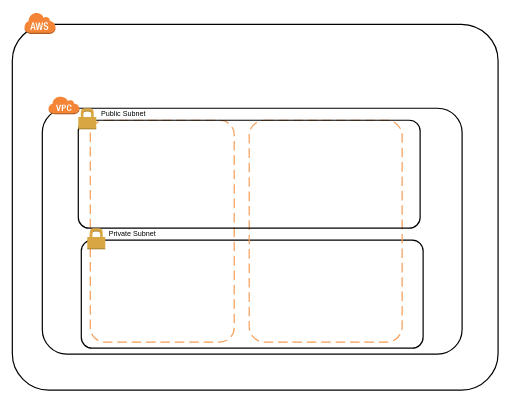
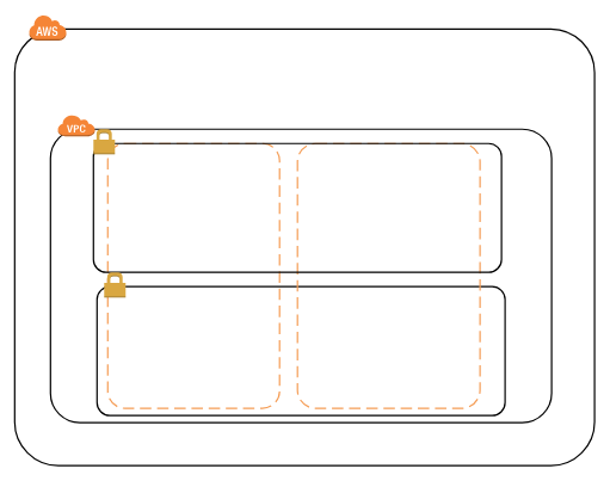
  <mxCell id="0" />
  <mxCell id="1" parent="0" />
  <mxCell id="2" value="" style="rounded=1;arcSize=10;dashed=0;fillColor=none;gradientColor=none;strokeWidth=2;" vertex="1" parent="1"><mxGeometry x="135" y="400" width="570" height="180" as="geometry" /></mxCell>
  <mxCell id="3" value="" style="rounded=1;arcSize=10;dashed=0;fillColor=none;gradientColor=none;strokeWidth=2;" vertex="1" parent="1"><mxGeometry x="20" y="40" width="810" height="610" as="geometry" /></mxCell>
  <mxCell id="4" value="" style="dashed=0;html=1;shape=mxgraph.aws3.cloud;fillColor=#F58536;gradientColor=none;dashed=0;" vertex="1" parent="1"><mxGeometry x="40" y="20" width="52" height="36" as="geometry" /></mxCell>
  <mxCell id="5" value="" style="rounded=1;arcSize=10;dashed=0;fillColor=none;gradientColor=none;strokeWidth=2;" vertex="1" parent="1"><mxGeometry x="70" y="180" width="700" height="410" as="geometry" /></mxCell>
  <mxCell id="6" value="" style="dashed=0;html=1;shape=mxgraph.aws3.virtual_private_cloud;fillColor=#F58536;gradientColor=none;dashed=0;" vertex="1" parent="1"><mxGeometry x="80" y="160" width="52" height="30" as="geometry" /></mxCell>
  <mxCell id="7" value="" style="rounded=1;arcSize=10;dashed=1;strokeColor=#F59D56;fillColor=none;gradientColor=none;dashPattern=8 4;strokeWidth=2;" vertex="1" parent="1"><mxGeometry x="150" y="200" width="240" height="370" as="geometry" /></mxCell>
  <mxCell id="8" value="" style="rounded=1;arcSize=10;dashed=1;strokeColor=#F59D56;fillColor=none;gradientColor=none;dashPattern=8 4;strokeWidth=2;" vertex="1" parent="1"><mxGeometry x="415" y="200" width="255" height="370" as="geometry" /></mxCell>
  <mxCell id="9" value="" style="rounded=1;arcSize=10;dashed=0;fillColor=none;gradientColor=none;strokeWidth=2;" vertex="1" parent="1"><mxGeometry x="130" y="200" width="570" height="180" as="geometry" /></mxCell>
  <mxCell id="10" value="" style="dashed=0;html=1;shape=mxgraph.aws3.permissions;fillColor=#D9A741;gradientColor=none;dashed=0;" vertex="1" parent="1"><mxGeometry x="130" y="180" width="30" height="35" as="geometry" /></mxCell>
  <mxCell id="11" value="" style="dashed=0;html=1;shape=mxgraph.aws3.permissions;fillColor=#D9A741;gradientColor=none;dashed=0;" vertex="1" parent="1"><mxGeometry x="145" y="380" width="30" height="35" as="geometry" /></mxCell>
- <mxCell id="12" value="Public Subnet" style="text;html=1;resizable=0;autosize=1;align=center;verticalAlign=middle;points=[];fillColor=none;strokeColor=none;rounded=0;" vertex="1" parent="1"><mxGeometry x="160" y="180" width="90" height="20" as="geometry" /></mxCell>
- <mxCell id="13" value="Private Subnet" style="text;html=1;resizable=0;autosize=1;align=center;verticalAlign=middle;points=[];fillColor=none;strokeColor=none;rounded=0;" vertex="1" parent="1"><mxGeometry x="175" y="380" width="90" height="20" as="geometry" /></mxCell>
